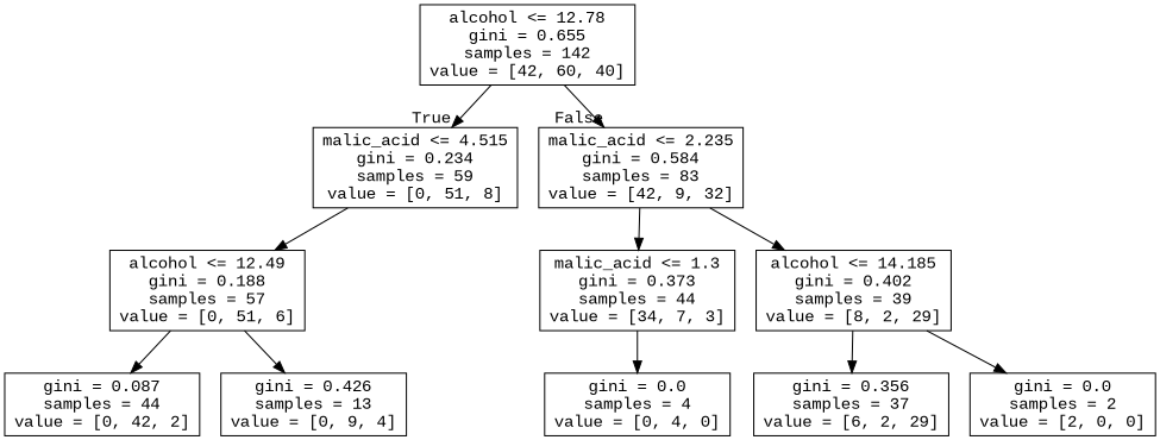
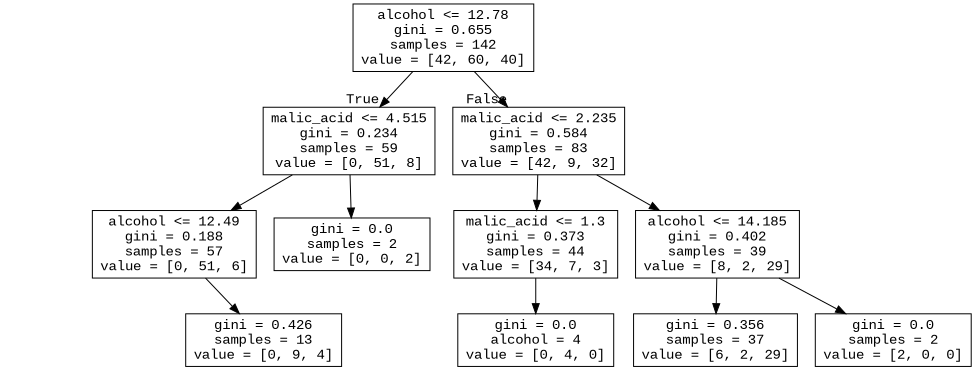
  digraph {
    fontname="Liberation Mono"
    node [fontname="Liberation Mono" shape=box]
    edge [fontname="Liberation Mono"]
    n1 [label="alcohol <= 12.78\ngini = 0.655\nsamples = 142\nvalue = [42, 60, 40]"]
    n2 [label="malic_acid <= 4.515\ngini = 0.234\nsamples = 59\nvalue = [0, 51, 8]"]
    n3 [label="malic_acid <= 2.235\ngini = 0.584\nsamples = 83\nvalue = [42, 9, 32]"]
    n4 [label="alcohol <= 12.49\ngini = 0.188\nsamples = 57\nvalue = [0, 51, 6]"]
+   n5 [label="gini = 0.0\nsamples = 2\nvalue = [0, 0, 2]"]
    n6 [label="malic_acid <= 1.3\ngini = 0.373\nsamples = 44\nvalue = [34, 7, 3]"]
    n7 [label="alcohol <= 14.185\ngini = 0.402\nsamples = 39\nvalue = [8, 2, 29]"]
-   n8 [label="gini = 0.087\nsamples = 44\nvalue = [0, 42, 2]"]
    n9 [label="gini = 0.426\nsamples = 13\nvalue = [0, 9, 4]"]
-   n10 [label="gini = 0.0\nsamples = 4\nvalue = [0, 4, 0]"]
+   n10 [label="gini = 0.0\nalcohol = 4\nvalue = [0, 4, 0]"]
    n11 [label="gini = 0.356\nsamples = 37\nvalue = [6, 2, 29]"]
    n12 [label="gini = 0.0\nsamples = 2\nvalue = [2, 0, 0]"]
    n1 -> n2 [headlabel=True labelangle=45 labeldistance=2.5]
    n1 -> n3 [headlabel=False labelangle=-45 labeldistance=2.5]
    n2 -> n4
+   n2 -> n5
    n3 -> n6
    n3 -> n7
-   n4 -> n8
    n4 -> n9
    n6 -> n10
    n7 -> n11
    n7 -> n12
  }
